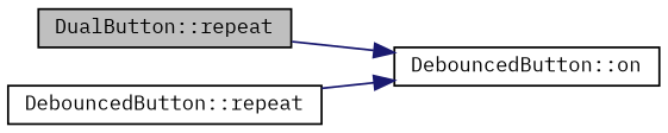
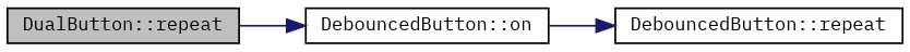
  digraph {
    fontname="IBM Plex Mono"
    rankdir=LR
    node [color=black fillcolor=white fontname="IBM Plex Mono" fontsize=10 shape=record style=filled]
    edge [color=midnightblue fontname="IBM Plex Mono" fontsize=10 labelfontname=Helvetica labelfontsize=10 style=solid]
    n1 [fillcolor=grey75 fontcolor=black height=0.2 label="DualButton::repeat" width=0.4]
    n2 [height=0.2 label="DebouncedButton::on" width=0.4]
    n3 [height=0.2 label="DebouncedButton::repeat" width=0.4]
    n1 -> n2
-   n3 -> n2
+   n2 -> n3
  }
